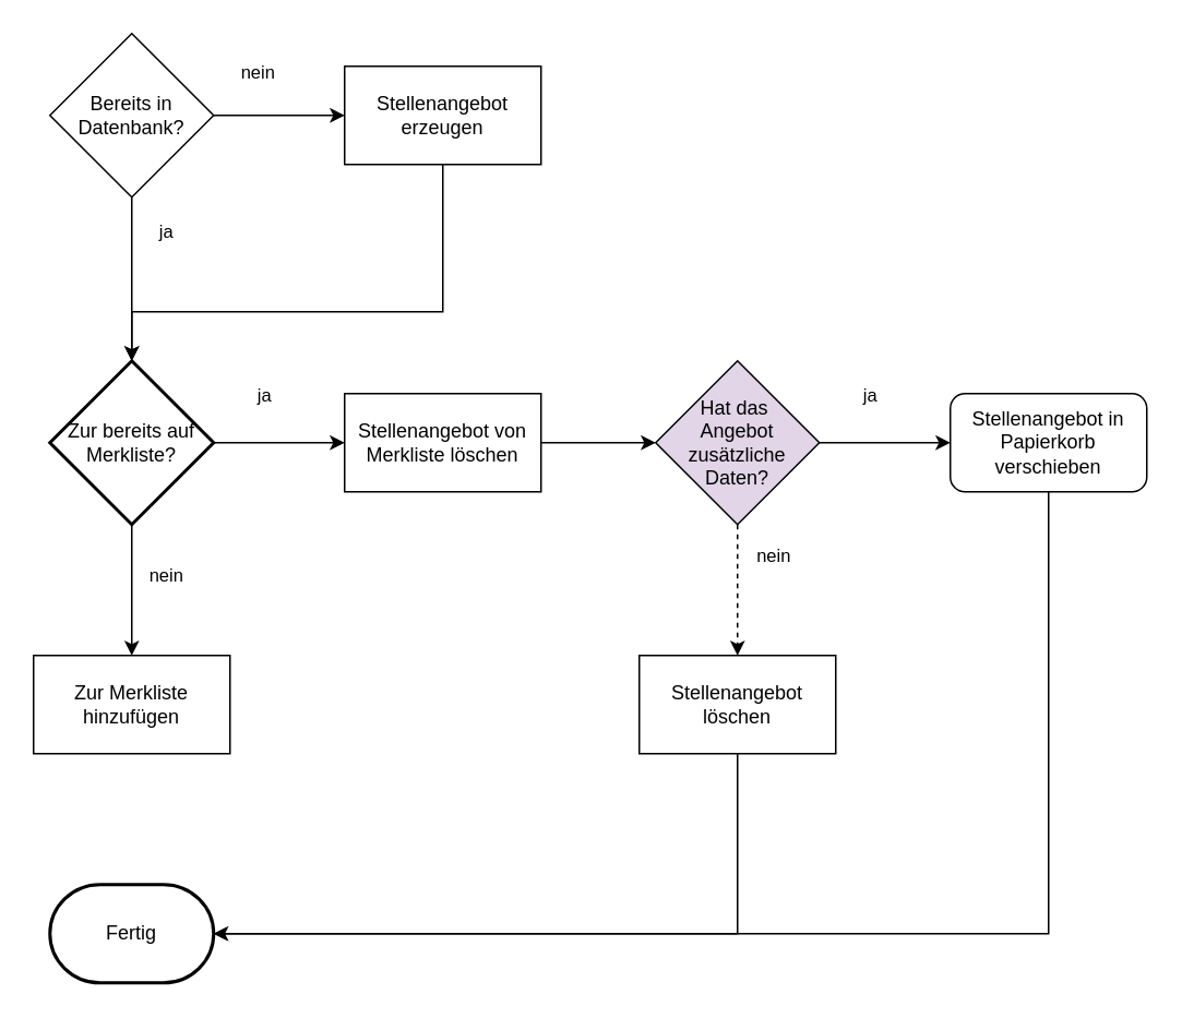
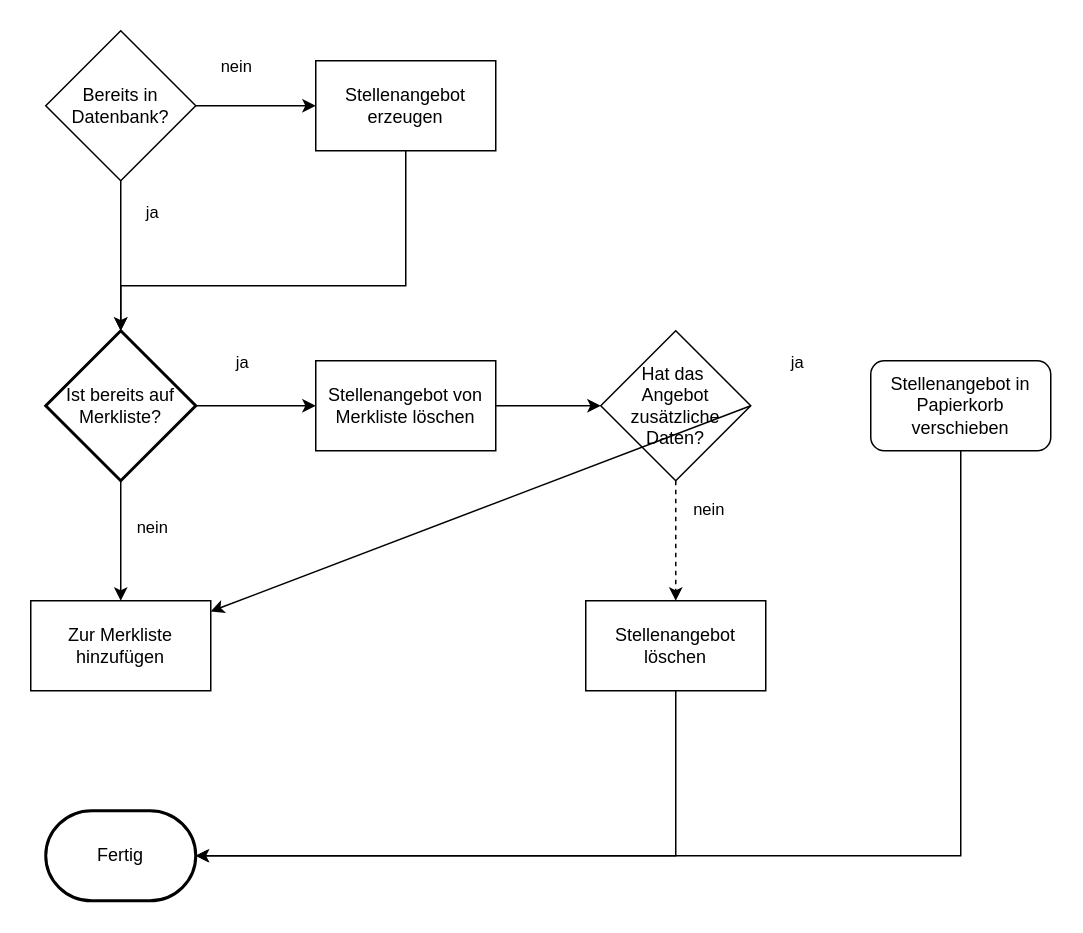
  <mxCell id="0" />
  <mxCell id="1" parent="0" />
  <mxCell id="2" value="Bereits in Datenbank?" style="rhombus;whiteSpace=wrap;html=1;" parent="1" vertex="1"><mxGeometry x="30" y="20" width="100" height="100" as="geometry" /></mxCell>
  <mxCell id="3" value="Stellenangebot&lt;div&gt;erzeugen&lt;/div&gt;" style="rounded=0;whiteSpace=wrap;html=1;" parent="1" vertex="1"><mxGeometry x="210" y="40" width="120" height="60" as="geometry" /></mxCell>
  <mxCell id="4" value="" style="endArrow=classic;html=1;rounded=0;exitX=1;exitY=0.5;exitDx=0;exitDy=0;entryX=0;entryY=0.5;entryDx=0;entryDy=0;" parent="1" source="2" target="3" edge="1"><mxGeometry width="50" height="50" relative="1" as="geometry"><mxPoint x="270" y="80" as="sourcePoint" /><mxPoint x="370" y="-80" as="targetPoint" /></mxGeometry></mxCell>
  <mxCell id="5" value="" style="endArrow=classic;html=1;rounded=0;exitX=0.5;exitY=1;exitDx=0;exitDy=0;entryX=0.5;entryY=0;entryDx=0;entryDy=0;entryPerimeter=0;" parent="1" source="2" target="9" edge="1"><mxGeometry width="50" height="50" relative="1" as="geometry"><mxPoint x="300" y="80" as="sourcePoint" /><mxPoint x="80" y="190" as="targetPoint" /></mxGeometry></mxCell>
  <mxCell id="6" value="" style="endArrow=classic;html=1;rounded=0;exitX=0.5;exitY=1;exitDx=0;exitDy=0;entryX=0.5;entryY=0;entryDx=0;entryDy=0;entryPerimeter=0;" parent="1" source="3" target="9" edge="1"><mxGeometry width="50" height="50" relative="1" as="geometry"><mxPoint x="430" y="-50" as="sourcePoint" /><mxPoint x="80" y="190" as="targetPoint" /><Array as="points"><mxPoint x="270" y="190" /><mxPoint x="80" y="190" /></Array></mxGeometry></mxCell>
  <mxCell id="7" value="&lt;div&gt;&lt;br&gt;&lt;/div&gt;&amp;nbsp; nein&amp;nbsp;&amp;nbsp;&lt;div&gt;&lt;br&gt;&lt;/div&gt;" style="edgeLabel;html=1;align=center;verticalAlign=middle;resizable=0;points=[];spacingLeft=10;spacingRight=10;labelBorderColor=none;textShadow=0;" parent="1" vertex="1" connectable="0"><mxGeometry x="170" y="40" as="geometry"><mxPoint x="-14" y="3" as="offset" /></mxGeometry></mxCell>
  <mxCell id="8" value="&lt;div&gt;&lt;br&gt;&lt;/div&gt;&lt;div&gt;&amp;nbsp; ja&amp;nbsp;&amp;nbsp;&lt;/div&gt;&lt;div&gt;&amp;nbsp;&lt;/div&gt;" style="edgeLabel;html=1;align=center;verticalAlign=middle;resizable=0;points=[];textShadow=0;labelBorderColor=none;" parent="1" vertex="1" connectable="0"><mxGeometry x="100" y="140" as="geometry" /></mxCell>
- <mxCell id="9" value="Zur bereits auf Merkliste?" style="strokeWidth=2;html=1;shape=mxgraph.flowchart.decision;whiteSpace=wrap;" parent="1" vertex="1"><mxGeometry x="30" y="220" width="100" height="100" as="geometry" /></mxCell>
+ <mxCell id="9" value="Ist bereits auf Merkliste?" style="strokeWidth=2;html=1;shape=mxgraph.flowchart.decision;whiteSpace=wrap;" parent="1" vertex="1"><mxGeometry x="30" y="220" width="100" height="100" as="geometry" /></mxCell>
  <mxCell id="10" value="" style="endArrow=classic;html=1;rounded=0;exitX=1;exitY=0.5;exitDx=0;exitDy=0;exitPerimeter=0;curved=0;entryX=0;entryY=0.5;entryDx=0;entryDy=0;" parent="1" source="9" target="16" edge="1"><mxGeometry width="50" height="50" relative="1" as="geometry"><mxPoint x="470" y="110" as="sourcePoint" /><mxPoint x="170" y="320" as="targetPoint" /></mxGeometry></mxCell>
  <mxCell id="11" value="&lt;div&gt;&lt;br&gt;&lt;/div&gt;&lt;div&gt;&amp;nbsp; ja&amp;nbsp;&amp;nbsp;&lt;br&gt;&lt;/div&gt;&lt;div&gt;&lt;br&gt;&lt;/div&gt;" style="edgeLabel;html=1;align=center;verticalAlign=middle;resizable=0;points=[];" parent="10" vertex="1" connectable="0"><mxGeometry x="-0.031" y="-2" relative="1" as="geometry"><mxPoint x="-9" y="-32" as="offset" /></mxGeometry></mxCell>
  <mxCell id="12" value="" style="endArrow=classic;html=1;rounded=0;exitX=0.5;exitY=1;exitDx=0;exitDy=0;exitPerimeter=0;entryX=0.5;entryY=0;entryDx=0;entryDy=0;" parent="1" source="9" target="15" edge="1"><mxGeometry width="50" height="50" relative="1" as="geometry"><mxPoint x="220" y="430" as="sourcePoint" /><mxPoint x="60" y="380" as="targetPoint" /></mxGeometry></mxCell>
  <mxCell id="13" value="&lt;div&gt;&lt;br&gt;&lt;/div&gt;&amp;nbsp; nein&amp;nbsp;&amp;nbsp;&lt;div&gt;&lt;br&gt;&lt;/div&gt;" style="edgeLabel;html=1;align=center;verticalAlign=middle;resizable=0;points=[];spacingLeft=10;spacingRight=10;labelBorderColor=none;textShadow=0;" parent="12" vertex="1" connectable="0"><mxGeometry x="0.16" y="-2" relative="1" as="geometry"><mxPoint x="22" y="-16" as="offset" /></mxGeometry></mxCell>
  <mxCell id="14" value="Fertig" style="strokeWidth=2;html=1;shape=mxgraph.flowchart.terminator;whiteSpace=wrap;" parent="1" vertex="1"><mxGeometry x="30" y="540" width="100" height="60" as="geometry" /></mxCell>
  <mxCell id="15" value="Zur Merkliste hinzufügen" style="rounded=0;whiteSpace=wrap;html=1;" parent="1" vertex="1"><mxGeometry x="20" y="400" width="120" height="60" as="geometry" /></mxCell>
  <mxCell id="16" value="Stellenangebot von Merkliste löschen" style="rounded=0;whiteSpace=wrap;html=1;" parent="1" vertex="1"><mxGeometry x="210" y="240" width="120" height="60" as="geometry" /></mxCell>
- <mxCell id="17" value="Hat das&amp;nbsp;&lt;div&gt;Angebot zusätzliche Daten?&lt;/div&gt;" style="rhombus;whiteSpace=wrap;html=1;fillColor=#e1d5e7;" parent="1" vertex="1"><mxGeometry x="400" y="220" width="100" height="100" as="geometry" /></mxCell>
+ <mxCell id="17" value="Hat das&amp;nbsp;&lt;div&gt;Angebot zusätzliche Daten?&lt;/div&gt;" style="rhombus;whiteSpace=wrap;html=1;" parent="1" vertex="1"><mxGeometry x="400" y="220" width="100" height="100" as="geometry" /></mxCell>
  <mxCell id="18" value="Stellenangebot in Papierkorb verschieben" style="whiteSpace=wrap;html=1;rounded=1;" parent="1" vertex="1"><mxGeometry x="580" y="240" width="120" height="60" as="geometry" /></mxCell>
  <mxCell id="19" value="" style="endArrow=classic;html=1;rounded=0;exitX=0.5;exitY=1;exitDx=0;exitDy=0;entryX=0.5;entryY=0;entryDx=0;entryDy=0;dashed=1;" parent="1" source="17" target="20" edge="1"><mxGeometry width="50" height="50" relative="1" as="geometry"><mxPoint x="520" y="410" as="sourcePoint" /><mxPoint x="470" y="420" as="targetPoint" /></mxGeometry></mxCell>
  <mxCell id="20" value="Stellenangebot löschen" style="rounded=0;whiteSpace=wrap;html=1;" parent="1" vertex="1"><mxGeometry x="390" y="400" width="120" height="60" as="geometry" /></mxCell>
  <mxCell id="21" value="" style="endArrow=classic;html=1;rounded=0;exitX=1;exitY=0.5;exitDx=0;exitDy=0;entryX=0;entryY=0.5;entryDx=0;entryDy=0;" parent="1" source="16" target="17" edge="1"><mxGeometry width="50" height="50" relative="1" as="geometry"><mxPoint x="380" y="350" as="sourcePoint" /><mxPoint x="430" y="300" as="targetPoint" /></mxGeometry></mxCell>
  <mxCell id="22" value="&lt;div&gt;&lt;br&gt;&lt;/div&gt;&lt;div&gt;&amp;nbsp; nein&amp;nbsp;&amp;nbsp;&lt;br&gt;&lt;/div&gt;&lt;div&gt;&lt;br&gt;&lt;/div&gt;" style="edgeLabel;html=1;align=center;verticalAlign=middle;resizable=0;points=[];spacingLeft=10;spacingRight=10;labelBorderColor=none;textShadow=0;" parent="1" vertex="1" connectable="0"><mxGeometry x="430" y="340" as="geometry"><mxPoint x="41" y="-2" as="offset" /></mxGeometry></mxCell>
- <mxCell id="23" value="" style="endArrow=classic;html=1;rounded=0;exitX=1;exitY=0.5;exitDx=0;exitDy=0;entryX=0;entryY=0.5;entryDx=0;entryDy=0;" parent="1" source="17" target="18" edge="1"><mxGeometry width="50" height="50" relative="1" as="geometry"><mxPoint x="490" y="245" as="sourcePoint" /><mxPoint x="580" y="245" as="targetPoint" /></mxGeometry></mxCell>
+ <mxCell id="23" value="" style="endArrow=classic;html=1;rounded=0;exitX=1;exitY=0.5;exitDx=0;exitDy=0;" parent="1" source="17" target="15" edge="1"><mxGeometry width="50" height="50" relative="1" as="geometry"><mxPoint x="490" y="245" as="sourcePoint" /><mxPoint x="580" y="245" as="targetPoint" /></mxGeometry></mxCell>
  <mxCell id="24" value="&lt;div&gt;&lt;br&gt;&lt;/div&gt;&lt;div&gt;&amp;nbsp; ja&amp;nbsp;&amp;nbsp;&lt;br&gt;&lt;/div&gt;&lt;div&gt;&lt;br&gt;&lt;/div&gt;" style="edgeLabel;html=1;align=center;verticalAlign=middle;resizable=0;points=[];" parent="1" vertex="1" connectable="0"><mxGeometry x="530" y="240" as="geometry" /></mxCell>
  <mxCell id="25" value="" style="endArrow=open;html=1;rounded=0;exitX=0.5;exitY=1;exitDx=0;exitDy=0;entryX=1;entryY=0.5;entryDx=0;entryDy=0;entryPerimeter=0;" parent="1" source="20" target="14" edge="1"><mxGeometry width="50" height="50" relative="1" as="geometry"><mxPoint x="450" y="610" as="sourcePoint" /><mxPoint x="500" y="560" as="targetPoint" /><Array as="points"><mxPoint x="450" y="570" /></Array></mxGeometry></mxCell>
  <mxCell id="26" value="" style="endArrow=classic;html=1;rounded=0;exitX=0.5;exitY=1;exitDx=0;exitDy=0;entryX=1;entryY=0.5;entryDx=0;entryDy=0;entryPerimeter=0;" parent="1" source="18" target="14" edge="1"><mxGeometry width="50" height="50" relative="1" as="geometry"><mxPoint x="650" y="480" as="sourcePoint" /><mxPoint x="700" y="430" as="targetPoint" /><Array as="points"><mxPoint x="640" y="570" /></Array></mxGeometry></mxCell>
